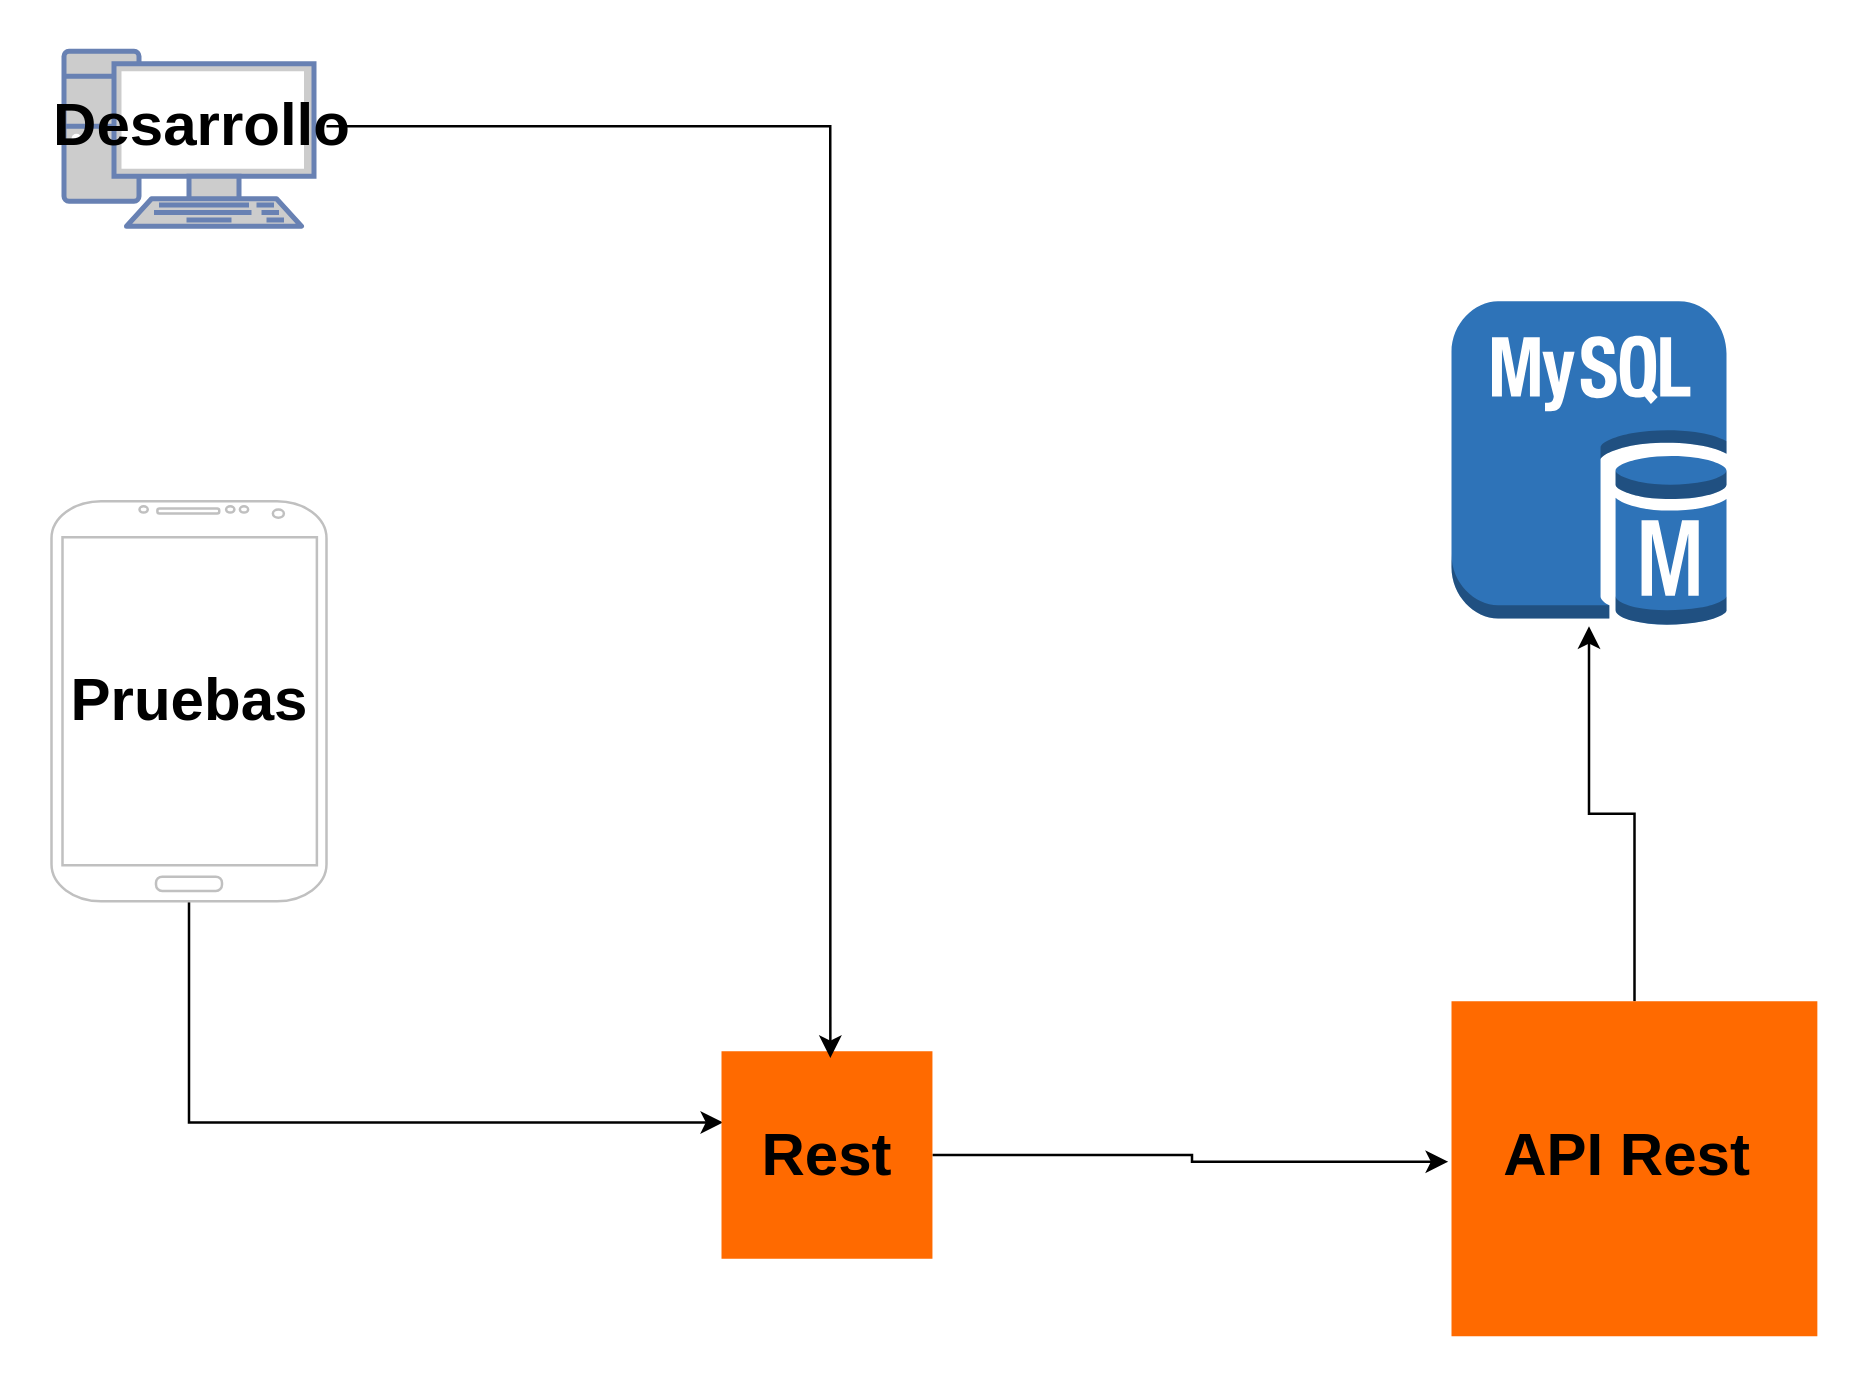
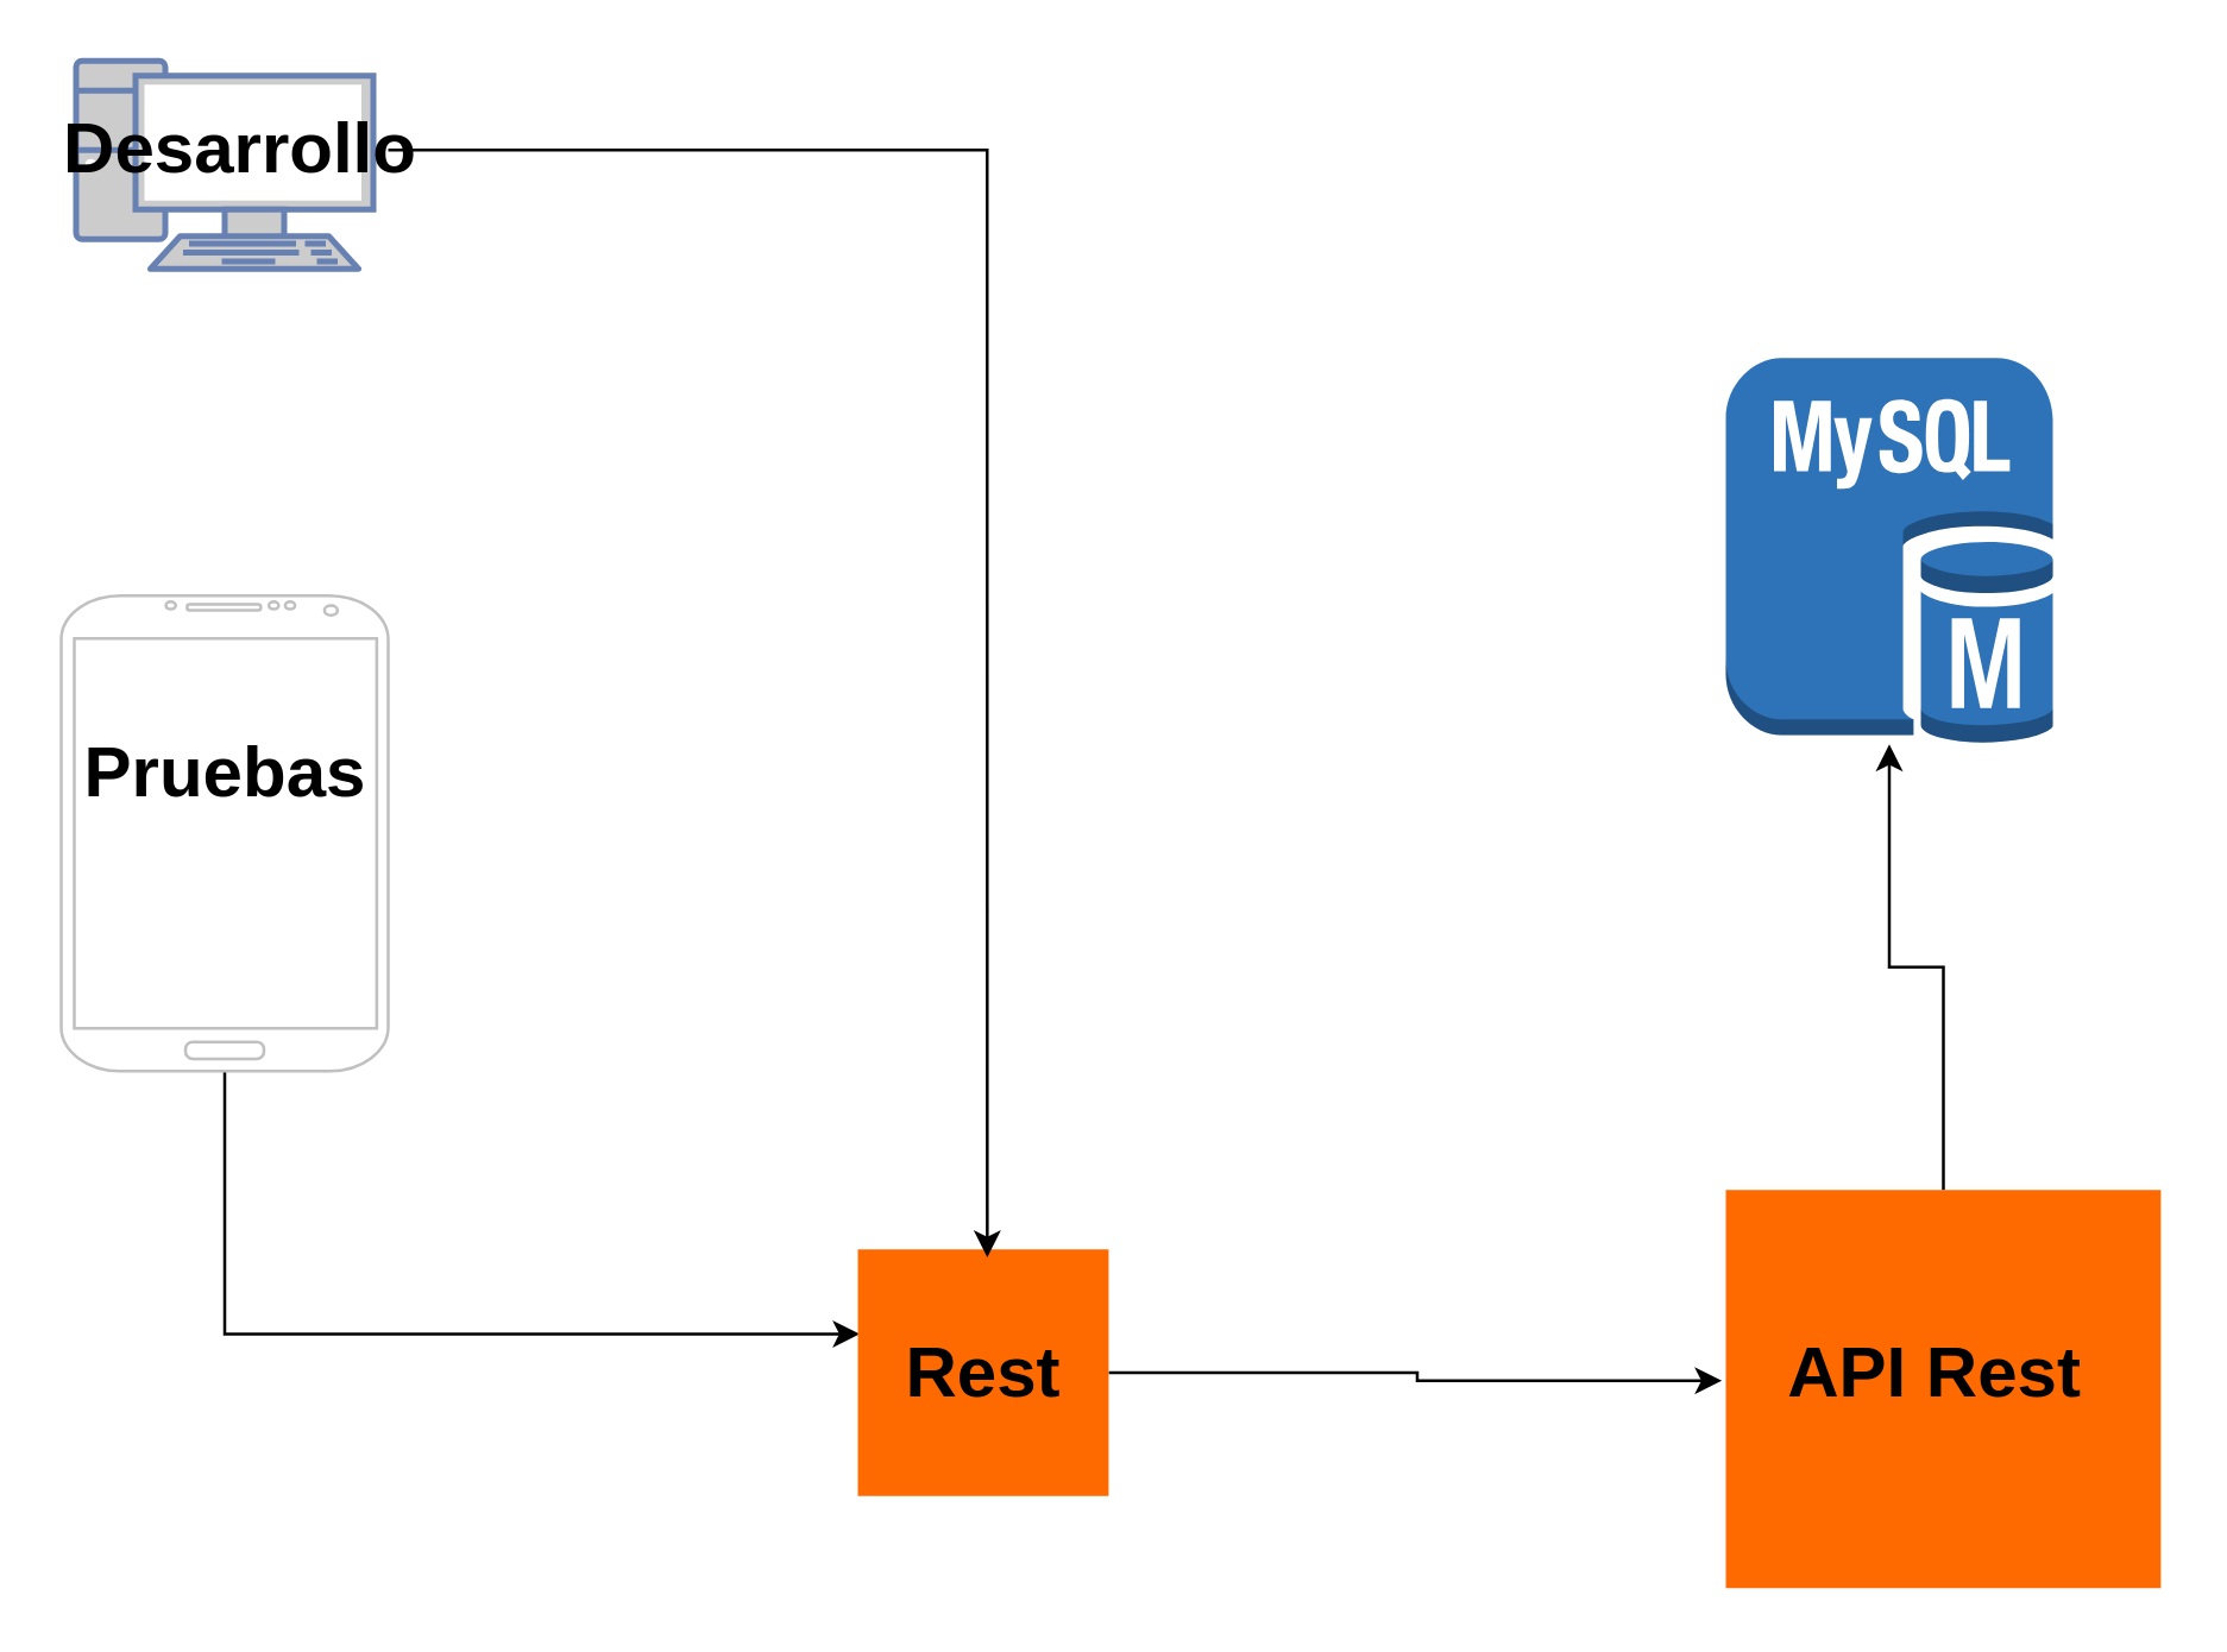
  <mxCell id="0" />
  <mxCell id="1" parent="0" />
  <mxCell id="2" style="edgeStyle=orthogonalEdgeStyle;rounded=0;orthogonalLoop=1;jettySize=auto;html=1;entryX=0.008;entryY=0.343;entryDx=0;entryDy=0;entryPerimeter=0;" edge="1" parent="1" source="3" target="11"><mxGeometry relative="1" as="geometry"><mxPoint x="270" y="460" as="targetPoint" /><Array as="points"><mxPoint x="75" y="449" /></Array></mxGeometry></mxCell>
  <mxCell id="3" value="" style="verticalLabelPosition=bottom;verticalAlign=top;html=1;shadow=0;dashed=0;strokeWidth=1;shape=mxgraph.android.phone2;strokeColor=#c0c0c0;" vertex="1" parent="1"><mxGeometry x="20" y="200" width="110" height="160" as="geometry" /></mxCell>
- <mxCell id="4" value="Pruebas" style="text;strokeColor=none;fillColor=none;html=1;fontSize=24;fontStyle=1;verticalAlign=middle;align=center;" vertex="1" parent="1"><mxGeometry x="25" y="260" width="100" height="40" as="geometry" /></mxCell>
+ <mxCell id="4" value="Pruebas" style="text;strokeColor=none;fillColor=none;html=1;fontSize=24;fontStyle=1;verticalAlign=middle;align=center;" vertex="1" parent="1"><mxGeometry x="25" y="240" width="100" height="40" as="geometry" /></mxCell>
  <mxCell id="5" value="" style="fontColor=#0066CC;verticalAlign=top;verticalLabelPosition=bottom;labelPosition=center;align=center;html=1;outlineConnect=0;fillColor=#CCCCCC;strokeColor=#6881B3;gradientColor=none;gradientDirection=north;strokeWidth=2;shape=mxgraph.networks.pc;" vertex="1" parent="1"><mxGeometry x="25" y="20" width="100" height="70" as="geometry" /></mxCell>
  <mxCell id="6" value="Desarrollo" style="text;strokeColor=none;fillColor=none;html=1;fontSize=24;fontStyle=1;verticalAlign=middle;align=center;" vertex="1" parent="1"><mxGeometry x="30" y="30" width="100" height="40" as="geometry" /></mxCell>
  <mxCell id="7" style="edgeStyle=orthogonalEdgeStyle;rounded=0;orthogonalLoop=1;jettySize=auto;html=1;" edge="1" parent="1" source="8" target="14"><mxGeometry relative="1" as="geometry" /></mxCell>
  <mxCell id="8" value="" style="points=[];aspect=fixed;html=1;align=center;shadow=0;dashed=0;fillColor=#FF6A00;strokeColor=none;shape=mxgraph.alibaba_cloud.cwh_cloud_web_hosting;" vertex="1" parent="1"><mxGeometry x="580" y="400" width="146.34" height="134" as="geometry" /></mxCell>
  <mxCell id="9" value="API Rest" style="text;strokeColor=none;fillColor=none;html=1;fontSize=24;fontStyle=1;verticalAlign=middle;align=center;" vertex="1" parent="1"><mxGeometry x="600" y="442" width="100" height="40" as="geometry" /></mxCell>
  <mxCell id="10" style="edgeStyle=orthogonalEdgeStyle;rounded=0;orthogonalLoop=1;jettySize=auto;html=1;entryX=-0.009;entryY=0.479;entryDx=0;entryDy=0;entryPerimeter=0;" edge="1" parent="1" source="11" target="8"><mxGeometry relative="1" as="geometry"><mxPoint x="560" y="461.5" as="targetPoint" /></mxGeometry></mxCell>
  <mxCell id="11" value="" style="points=[];aspect=fixed;html=1;align=center;shadow=0;dashed=0;fillColor=#FF6A00;strokeColor=none;shape=mxgraph.alibaba_cloud.uis_ultimate_internet_service;" vertex="1" parent="1"><mxGeometry x="288" y="420" width="84.38" height="83" as="geometry" /></mxCell>
  <mxCell id="12" value="Rest" style="text;strokeColor=none;fillColor=none;html=1;fontSize=24;fontStyle=1;verticalAlign=middle;align=center;" vertex="1" parent="1"><mxGeometry x="280" y="442" width="100" height="40" as="geometry" /></mxCell>
  <mxCell id="13" style="edgeStyle=orthogonalEdgeStyle;rounded=0;orthogonalLoop=1;jettySize=auto;html=1;entryX=0.516;entryY=0.033;entryDx=0;entryDy=0;entryPerimeter=0;" edge="1" parent="1" source="6" target="11"><mxGeometry relative="1" as="geometry"><mxPoint x="330" y="410" as="targetPoint" /></mxGeometry></mxCell>
  <mxCell id="14" value="" style="outlineConnect=0;dashed=0;verticalLabelPosition=bottom;verticalAlign=top;align=center;html=1;shape=mxgraph.aws3.mysql_db_instance;fillColor=#2E73B8;gradientColor=none;" vertex="1" parent="1"><mxGeometry x="580" y="120" width="110" height="130" as="geometry" /></mxCell>
